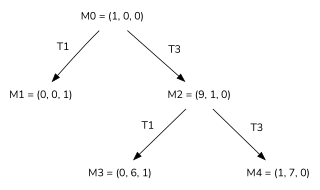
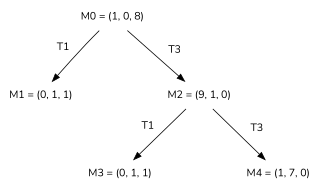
  digraph {
    fontname=Nunito
    nodesep=1.5
    node [fontname=Nunito shape=plaintext]
    edge [fontname=Nunito]
-   n1 [label="M0 = (1, 0, 0)"]
-   n2 [label="M1 = (0, 0, 1)"]
+   n1 [label="M0 = (1, 0, 8)"]
+   n2 [label="M1 = (0, 1, 1)"]
    n3 [label="M2 = (9, 1, 0)"]
-   n4 [label="M3 = (0, 6, 1)"]
+   n4 [label="M3 = (0, 1, 1)"]
    n5 [label="M4 = (1, 7, 0)"]
    subgraph sub_1 {
      rank=min
      n1
    }
    subgraph sub_2 {
      rank=same
      n2
      n3
    }
    subgraph sub_3 {
      rank=same
      n4
      n5
    }
    n1 -> n2 [xlabel="T1   "]
    n1 -> n3 [label="T3\n\n"]
    n3 -> n4 [xlabel="T1   "]
    n3 -> n5 [label="T3\n\n"]
  }
